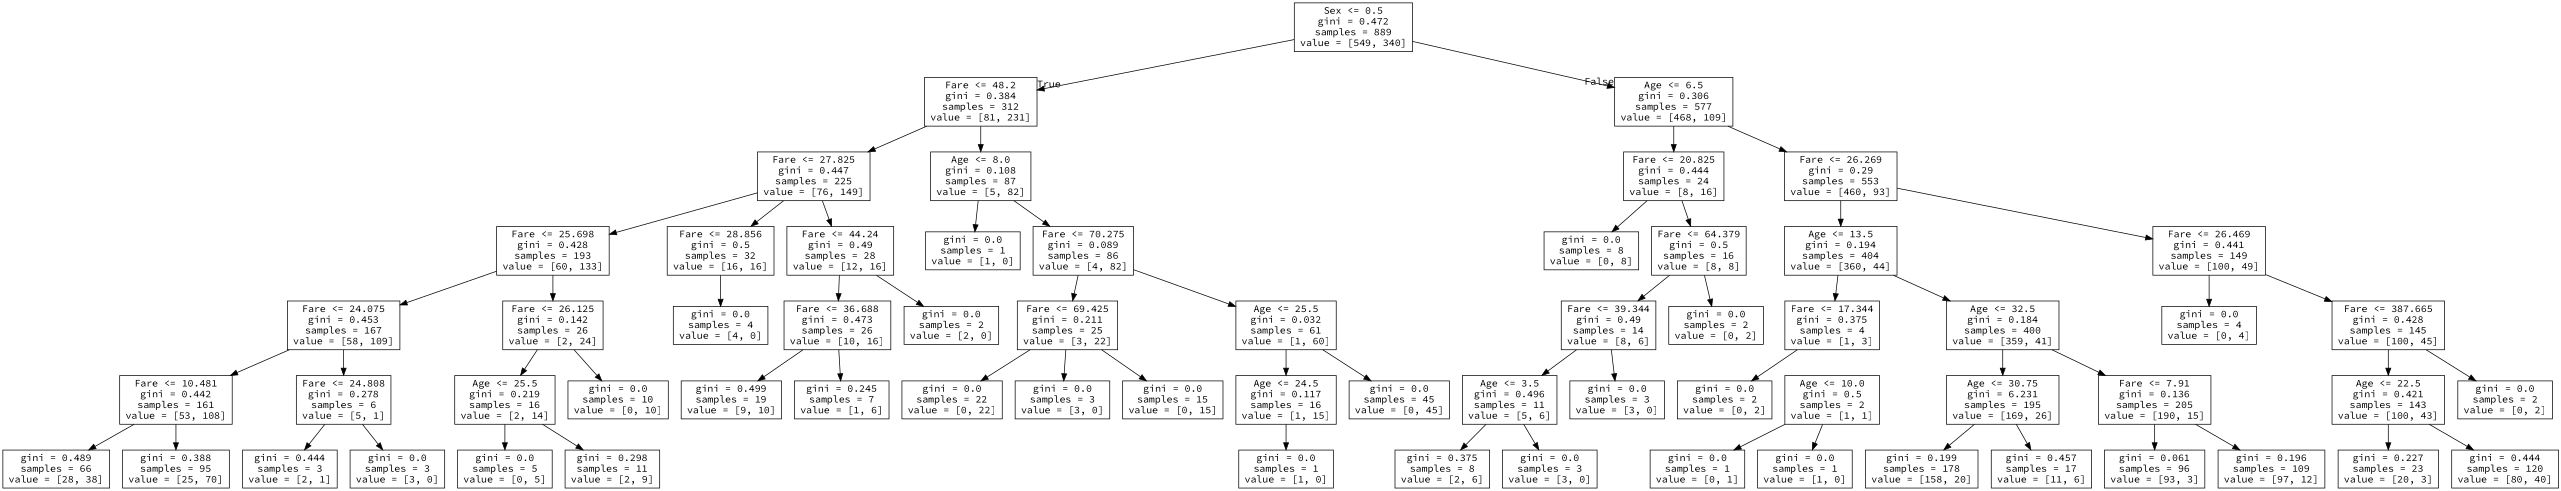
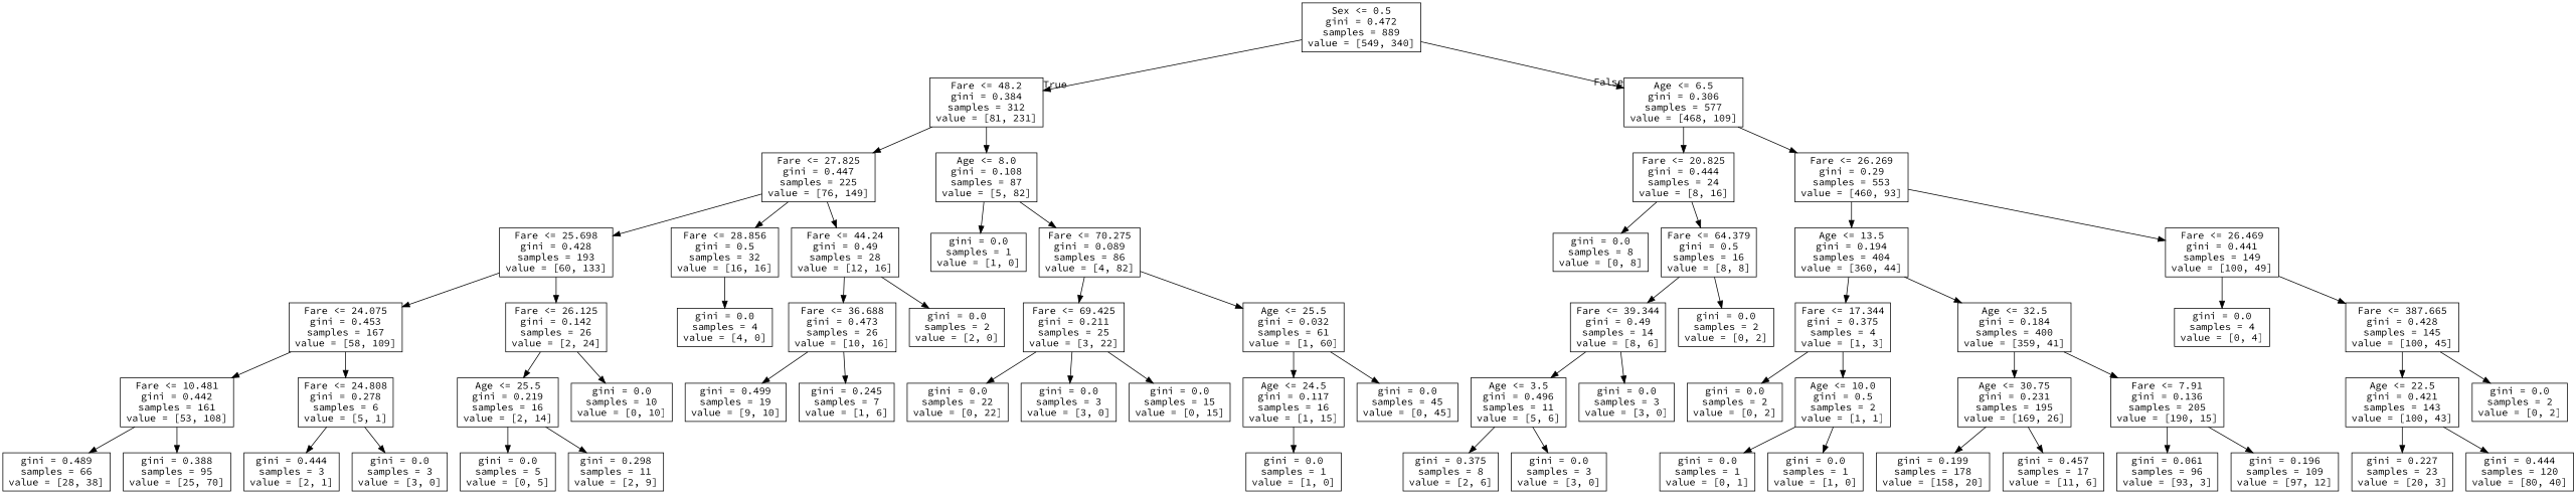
  digraph {
    fontname="Source Code Pro"
    node [fontname="Source Code Pro" shape=box]
    edge [fontname="Source Code Pro"]
    n1 [label="Sex <= 0.5\ngini = 0.472\nsamples = 889\nvalue = [549, 340]"]
    n2 [label="Fare <= 48.2\ngini = 0.384\nsamples = 312\nvalue = [81, 231]"]
    n3 [label="Age <= 6.5\ngini = 0.306\nsamples = 577\nvalue = [468, 109]"]
    n4 [label="Fare <= 27.825\ngini = 0.447\nsamples = 225\nvalue = [76, 149]"]
    n5 [label="Age <= 8.0\ngini = 0.108\nsamples = 87\nvalue = [5, 82]"]
    n6 [label="Fare <= 20.825\ngini = 0.444\nsamples = 24\nvalue = [8, 16]"]
    n7 [label="Fare <= 26.269\ngini = 0.29\nsamples = 553\nvalue = [460, 93]"]
    n8 [label="Fare <= 25.698\ngini = 0.428\nsamples = 193\nvalue = [60, 133]"]
    n9 [label="Fare <= 28.856\ngini = 0.5\nsamples = 32\nvalue = [16, 16]"]
    n10 [label="Fare <= 44.24\ngini = 0.49\nsamples = 28\nvalue = [12, 16]"]
    n11 [label="gini = 0.0\nsamples = 1\nvalue = [1, 0]"]
    n12 [label="Fare <= 70.275\ngini = 0.089\nsamples = 86\nvalue = [4, 82]"]
    n13 [label="Fare <= 24.075\ngini = 0.453\nsamples = 167\nvalue = [58, 109]"]
    n14 [label="Fare <= 26.125\ngini = 0.142\nsamples = 26\nvalue = [2, 24]"]
    n15 [label="gini = 0.0\nsamples = 4\nvalue = [4, 0]"]
    n16 [label="Fare <= 10.481\ngini = 0.442\nsamples = 161\nvalue = [53, 108]"]
    n17 [label="Fare <= 24.808\ngini = 0.278\nsamples = 6\nvalue = [5, 1]"]
    n18 [label="Age <= 25.5\ngini = 0.219\nsamples = 16\nvalue = [2, 14]"]
    n19 [label="gini = 0.0\nsamples = 10\nvalue = [0, 10]"]
    n20 [label="gini = 0.489\nsamples = 66\nvalue = [28, 38]"]
    n21 [label="gini = 0.388\nsamples = 95\nvalue = [25, 70]"]
    n22 [label="gini = 0.444\nsamples = 3\nvalue = [2, 1]"]
    n23 [label="gini = 0.0\nsamples = 3\nvalue = [3, 0]"]
    n24 [label="gini = 0.0\nsamples = 5\nvalue = [0, 5]"]
    n25 [label="gini = 0.298\nsamples = 11\nvalue = [2, 9]"]
    n26 [label="Fare <= 36.688\ngini = 0.473\nsamples = 26\nvalue = [10, 16]"]
    n27 [label="gini = 0.0\nsamples = 2\nvalue = [2, 0]"]
    n28 [label="gini = 0.499\nsamples = 19\nvalue = [9, 10]"]
    n29 [label="gini = 0.245\nsamples = 7\nvalue = [1, 6]"]
    n30 [label="Fare <= 69.425\ngini = 0.211\nsamples = 25\nvalue = [3, 22]"]
    n31 [label="Age <= 25.5\ngini = 0.032\nsamples = 61\nvalue = [1, 60]"]
    n32 [label="gini = 0.0\nsamples = 22\nvalue = [0, 22]"]
    n33 [label="gini = 0.0\nsamples = 3\nvalue = [3, 0]"]
    n34 [label="gini = 0.0\nsamples = 15\nvalue = [0, 15]"]
    n35 [label="Age <= 24.5\ngini = 0.117\nsamples = 16\nvalue = [1, 15]"]
    n36 [label="gini = 0.0\nsamples = 45\nvalue = [0, 45]"]
    n37 [label="gini = 0.0\nsamples = 1\nvalue = [1, 0]"]
    n38 [label="gini = 0.0\nsamples = 8\nvalue = [0, 8]"]
    n39 [label="Fare <= 64.379\ngini = 0.5\nsamples = 16\nvalue = [8, 8]"]
    n40 [label="Age <= 13.5\ngini = 0.194\nsamples = 404\nvalue = [360, 44]"]
    n41 [label="Fare <= 26.469\ngini = 0.441\nsamples = 149\nvalue = [100, 49]"]
    n42 [label="Fare <= 39.344\ngini = 0.49\nsamples = 14\nvalue = [8, 6]"]
    n43 [label="gini = 0.0\nsamples = 2\nvalue = [0, 2]"]
    n44 [label="Age <= 3.5\ngini = 0.496\nsamples = 11\nvalue = [5, 6]"]
    n45 [label="gini = 0.0\nsamples = 3\nvalue = [3, 0]"]
    n46 [label="gini = 0.375\nsamples = 8\nvalue = [2, 6]"]
    n47 [label="gini = 0.0\nsamples = 3\nvalue = [3, 0]"]
    n48 [label="Fare <= 17.344\ngini = 0.375\nsamples = 4\nvalue = [1, 3]"]
    n49 [label="Age <= 32.5\ngini = 0.184\nsamples = 400\nvalue = [359, 41]"]
    n50 [label="gini = 0.0\nsamples = 4\nvalue = [0, 4]"]
    n51 [label="Fare <= 387.665\ngini = 0.428\nsamples = 145\nvalue = [100, 45]"]
    n52 [label="gini = 0.0\nsamples = 2\nvalue = [0, 2]"]
    n53 [label="Age <= 10.0\ngini = 0.5\nsamples = 2\nvalue = [1, 1]"]
-   n54 [label="Age <= 30.75\ngini = 6.231\nsamples = 195\nvalue = [169, 26]"]
+   n54 [label="Age <= 30.75\ngini = 0.231\nsamples = 195\nvalue = [169, 26]"]
    n55 [label="Fare <= 7.91\ngini = 0.136\nsamples = 205\nvalue = [190, 15]"]
    n56 [label="gini = 0.0\nsamples = 1\nvalue = [0, 1]"]
    n57 [label="gini = 0.0\nsamples = 1\nvalue = [1, 0]"]
    n58 [label="gini = 0.199\nsamples = 178\nvalue = [158, 20]"]
    n59 [label="gini = 0.457\nsamples = 17\nvalue = [11, 6]"]
    n60 [label="gini = 0.061\nsamples = 96\nvalue = [93, 3]"]
    n61 [label="gini = 0.196\nsamples = 109\nvalue = [97, 12]"]
    n62 [label="Age <= 22.5\ngini = 0.421\nsamples = 143\nvalue = [100, 43]"]
    n63 [label="gini = 0.0\nsamples = 2\nvalue = [0, 2]"]
    n64 [label="gini = 0.227\nsamples = 23\nvalue = [20, 3]"]
    n65 [label="gini = 0.444\nsamples = 120\nvalue = [80, 40]"]
    n1 -> n2 [headlabel=True labelangle=45 labeldistance=2.5]
    n1 -> n3 [headlabel=False labelangle=-45 labeldistance=2.5]
    n2 -> n4
    n2 -> n5
    n3 -> n6
    n3 -> n7
    n4 -> n8
    n4 -> n9
    n4 -> n10
    n5 -> n11
    n5 -> n12
    n6 -> n38
    n6 -> n39
    n7 -> n40
    n7 -> n41
    n8 -> n13
    n8 -> n14
    n9 -> n15
    n10 -> n26
    n10 -> n27
    n12 -> n30
    n12 -> n31
    n13 -> n16
    n13 -> n17
    n14 -> n18
    n14 -> n19
    n16 -> n20
    n16 -> n21
    n17 -> n22
    n17 -> n23
    n18 -> n24
    n18 -> n25
    n26 -> n28
    n26 -> n29
    n30 -> n32
    n30 -> n33
    n30 -> n34
    n31 -> n35
    n31 -> n36
    n35 -> n37
    n39 -> n42
    n39 -> n43
    n40 -> n48
    n40 -> n49
    n41 -> n50
    n41 -> n51
    n42 -> n44
    n42 -> n45
    n44 -> n46
    n44 -> n47
    n48 -> n52
+   n48 -> n53
    n49 -> n54
    n49 -> n55
    n51 -> n62
    n51 -> n63
    n53 -> n56
    n53 -> n57
    n54 -> n58
    n54 -> n59
    n55 -> n60
    n55 -> n61
    n62 -> n64
    n62 -> n65
  }
